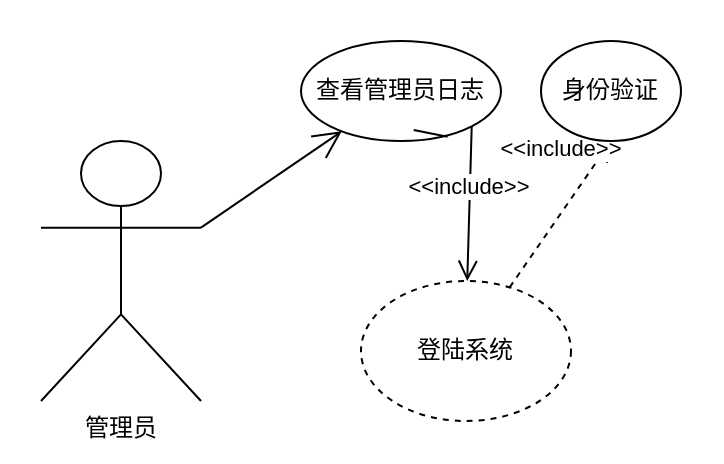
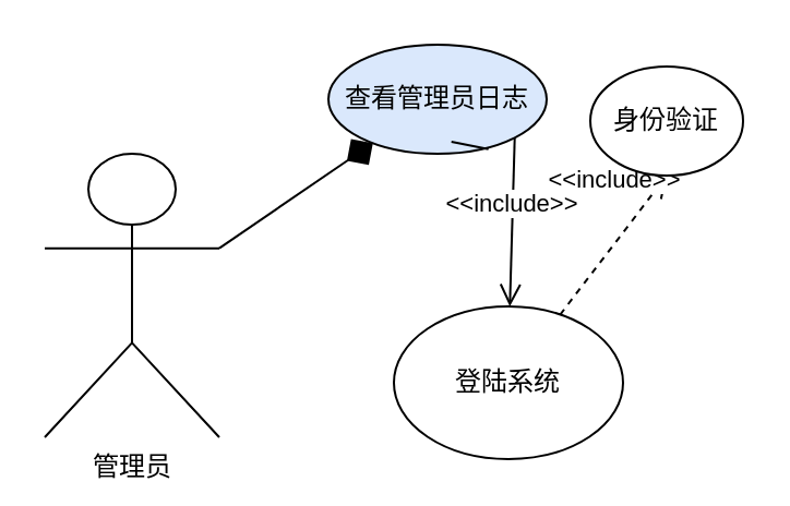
  <mxCell id="0" />
  <mxCell id="1" parent="0" />
- <mxCell id="2" value="登陆系统" style="ellipse;whiteSpace=wrap;html=1;dashed=1;" parent="1" vertex="1"><mxGeometry x="180" y="140" width="105" height="70" as="geometry" /></mxCell>
+ <mxCell id="2" value="登陆系统" style="ellipse;whiteSpace=wrap;html=1;" parent="1" vertex="1"><mxGeometry x="180" y="140" width="105" height="70" as="geometry" /></mxCell>
  <mxCell id="3" value="&amp;lt;&amp;lt;include&amp;gt;&amp;gt;" style="html=1;verticalAlign=bottom;endArrow=open;dashed=1;endSize=8;rounded=0;entryX=0.5;entryY=1;entryDx=0;entryDy=0;" parent="1" source="2" target="4" edge="1"><mxGeometry x="0.428" y="13" relative="1" as="geometry"><mxPoint x="405" y="510" as="sourcePoint" /><mxPoint x="315" y="470" as="targetPoint" /><mxPoint as="offset" /></mxGeometry></mxCell>
- <mxCell id="4" value="身份验证" style="ellipse;whiteSpace=wrap;html=1;" parent="1" vertex="1"><mxGeometry x="270" y="20" width="70" height="50" as="geometry" /></mxCell>
+ <mxCell id="4" value="身份验证" style="ellipse;whiteSpace=wrap;html=1;" parent="1" vertex="1"><mxGeometry x="270" y="30" width="70" height="50" as="geometry" /></mxCell>
  <mxCell id="5" value="管理员" style="shape=umlActor;verticalLabelPosition=bottom;verticalAlign=top;html=1;" parent="1" vertex="1"><mxGeometry x="20" y="70" width="80" height="130" as="geometry" /></mxCell>
- <mxCell id="6" value="" style="endArrow=open;endFill=1;endSize=12;html=1;rounded=0;exitX=1;exitY=0.333;exitDx=0;exitDy=0;exitPerimeter=0;" parent="1" source="5" target="9" edge="1"><mxGeometry width="160" relative="1" as="geometry"><mxPoint x="325" y="390" as="sourcePoint" /><mxPoint x="485" y="390" as="targetPoint" /></mxGeometry></mxCell>
+ <mxCell id="6" value="" style="endArrow=diamond;endFill=1;endSize=12;html=1;rounded=0;exitX=1;exitY=0.333;exitDx=0;exitDy=0;exitPerimeter=0;" parent="1" source="5" target="9" edge="1"><mxGeometry width="160" relative="1" as="geometry"><mxPoint x="325" y="390" as="sourcePoint" /><mxPoint x="485" y="390" as="targetPoint" /></mxGeometry></mxCell>
  <mxCell id="7" value="&amp;lt;&amp;lt;include&amp;gt;&amp;gt;" style="html=1;verticalAlign=bottom;endArrow=open;dashed=0;endSize=8;rounded=0;exitX=1;exitY=1;exitDx=0;exitDy=0;" parent="1" source="9" target="2" edge="1"><mxGeometry relative="1" as="geometry"><mxPoint x="795" y="110" as="sourcePoint" /><mxPoint x="1138.475" y="84.2" as="targetPoint" /><Array as="points" /></mxGeometry></mxCell>
  <mxCell id="8" value="" style="endArrow=open;endFill=1;endSize=12;html=1;rounded=0;entryX=0.733;entryY=0.958;entryDx=0;entryDy=0;entryPerimeter=0;startArrow=none;" parent="1" source="9" edge="1"><mxGeometry width="160" relative="1" as="geometry"><mxPoint x="206.346" y="64.479" as="sourcePoint" /><mxPoint x="191.31" y="48.32" as="targetPoint" /></mxGeometry></mxCell>
- <mxCell id="9" value="查看管理员日志" style="ellipse;whiteSpace=wrap;html=1;" parent="1" vertex="1"><mxGeometry x="150" y="20" width="100" height="50" as="geometry" /></mxCell>
+ <mxCell id="9" value="查看管理员日志" style="ellipse;whiteSpace=wrap;html=1;fillColor=#dae8fc;" parent="1" vertex="1"><mxGeometry x="150" y="20" width="100" height="50" as="geometry" /></mxCell>
  <mxCell id="10" value="" style="endArrow=none;endFill=1;endSize=12;html=1;rounded=0;entryX=0.733;entryY=0.958;entryDx=0;entryDy=0;entryPerimeter=0;" edge="1" parent="1" target="9"><mxGeometry width="160" relative="1" as="geometry"><mxPoint x="206.346" y="64.479" as="sourcePoint" /><mxPoint x="191.31" y="48.32" as="targetPoint" /></mxGeometry></mxCell>
